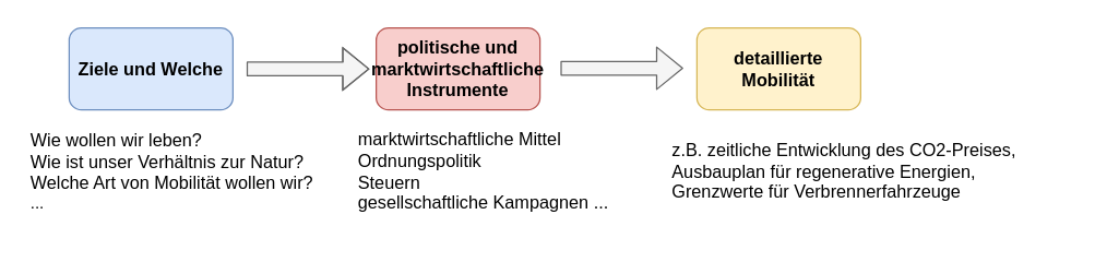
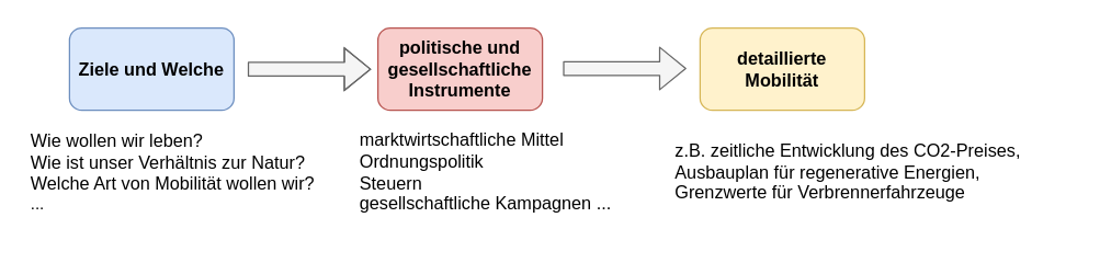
  <mxCell id="0" />
  <mxCell id="1" parent="0" />
  <mxCell id="2" value="&lt;font style=&quot;font-size: 13px&quot;&gt;&lt;b&gt;&lt;font style=&quot;font-size: 13px&quot;&gt;Ziele und Welche&lt;/font&gt;&lt;/b&gt;&lt;/font&gt;" style="rounded=1;whiteSpace=wrap;html=1;fillColor=#dae8fc;strokeColor=#6c8ebf;" vertex="1" parent="1"><mxGeometry x="50" y="20" width="120" height="60" as="geometry" /></mxCell>
- <mxCell id="3" value="&lt;font style=&quot;font-size: 13px&quot;&gt;&lt;b&gt;&lt;font style=&quot;font-size: 13px&quot;&gt;politische und marktwirtschaftliche Instrumente&lt;/font&gt;&lt;/b&gt;&lt;/font&gt;" style="rounded=1;whiteSpace=wrap;html=1;fillColor=#f8cecc;strokeColor=#b85450;" vertex="1" parent="1"><mxGeometry x="275" y="20" width="120" height="60" as="geometry" /></mxCell>
+ <mxCell id="3" value="&lt;font style=&quot;font-size: 13px&quot;&gt;&lt;b&gt;&lt;font style=&quot;font-size: 13px&quot;&gt;politische und gesellschaftliche Instrumente&lt;/font&gt;&lt;/b&gt;&lt;/font&gt;" style="rounded=1;whiteSpace=wrap;html=1;fillColor=#f8cecc;strokeColor=#b85450;" vertex="1" parent="1"><mxGeometry x="275" y="20" width="120" height="60" as="geometry" /></mxCell>
  <mxCell id="4" value="&lt;font style=&quot;font-size: 13px&quot;&gt;&lt;b&gt;&lt;font style=&quot;font-size: 13px&quot;&gt;detaillierte Mobilität&lt;/font&gt;&lt;/b&gt;&lt;/font&gt;" style="rounded=1;whiteSpace=wrap;html=1;fillColor=#fff2cc;strokeColor=#d6b656;" vertex="1" parent="1"><mxGeometry x="510" y="20" width="120" height="60" as="geometry" /></mxCell>
  <mxCell id="5" value="" style="shape=flexArrow;endArrow=classic;html=1;fillColor=#f5f5f5;strokeColor=#666666;" edge="1" parent="1"><mxGeometry width="50" height="50" relative="1" as="geometry"><mxPoint x="180" y="50" as="sourcePoint" /><mxPoint x="270" y="50" as="targetPoint" /><Array as="points"><mxPoint x="200" y="50" /></Array></mxGeometry></mxCell>
  <mxCell id="6" value="" style="shape=flexArrow;endArrow=classic;html=1;fillColor=#f5f5f5;strokeColor=#666666;" edge="1" parent="1"><mxGeometry width="50" height="50" relative="1" as="geometry"><mxPoint x="410" y="49.5" as="sourcePoint" /><mxPoint x="500" y="49.5" as="targetPoint" /></mxGeometry></mxCell>
  <mxCell id="7" value="&lt;div style=&quot;font-size: 13px&quot;&gt;&lt;font style=&quot;font-size: 13px&quot;&gt;Wie wollen wir leben?&lt;/font&gt;&lt;/div&gt;&lt;div style=&quot;font-size: 13px&quot;&gt;&lt;font style=&quot;font-size: 13px&quot;&gt;Wie ist unser Verhältnis zur Natur?&lt;br&gt;&lt;/font&gt;&lt;/div&gt;&lt;div style=&quot;font-size: 13px&quot;&gt;&lt;font style=&quot;font-size: 13px&quot;&gt;Welche Art von Mobilität wollen wir?&lt;br&gt;&lt;/font&gt;&lt;/div&gt;&lt;div&gt;...&lt;br&gt;&lt;/div&gt;" style="text;html=1;strokeColor=none;fillColor=none;align=left;verticalAlign=middle;whiteSpace=wrap;rounded=0;" vertex="1" parent="1"><mxGeometry x="20" y="105" width="220" height="40" as="geometry" /></mxCell>
  <mxCell id="8" value="&lt;div style=&quot;font-size: 13px&quot;&gt;&lt;font style=&quot;font-size: 13px&quot;&gt;marktwirtschaftliche Mittel&lt;/font&gt;&lt;/div&gt;&lt;div style=&quot;font-size: 13px&quot;&gt;&lt;font style=&quot;font-size: 13px&quot;&gt;Ordnungspolitik&lt;/font&gt;&lt;/div&gt;&lt;div style=&quot;font-size: 13px&quot;&gt;&lt;font style=&quot;font-size: 13px&quot;&gt;Steuern&lt;/font&gt;&lt;/div&gt;&lt;div style=&quot;font-size: 13px&quot;&gt;&lt;font style=&quot;font-size: 13px&quot;&gt;gesellschaftliche Kampagnen ...&lt;br&gt;&lt;/font&gt;&lt;/div&gt;" style="text;html=1;strokeColor=none;fillColor=none;align=left;verticalAlign=middle;whiteSpace=wrap;rounded=0;" vertex="1" parent="1"><mxGeometry x="260" y="80" width="210" height="90" as="geometry" /></mxCell>
  <mxCell id="9" value="&lt;div style=&quot;font-size: 13px&quot;&gt;z.B. zeitliche Entwicklung des CO2-Preises, Ausbauplan für regenerative Energien, Grenzwerte für Verbrennerfahrzeuge&lt;br&gt;&lt;/div&gt;" style="text;html=1;strokeColor=none;fillColor=none;align=left;verticalAlign=middle;whiteSpace=wrap;rounded=0;" vertex="1" parent="1"><mxGeometry x="490" y="80" width="290" height="90" as="geometry" /></mxCell>
